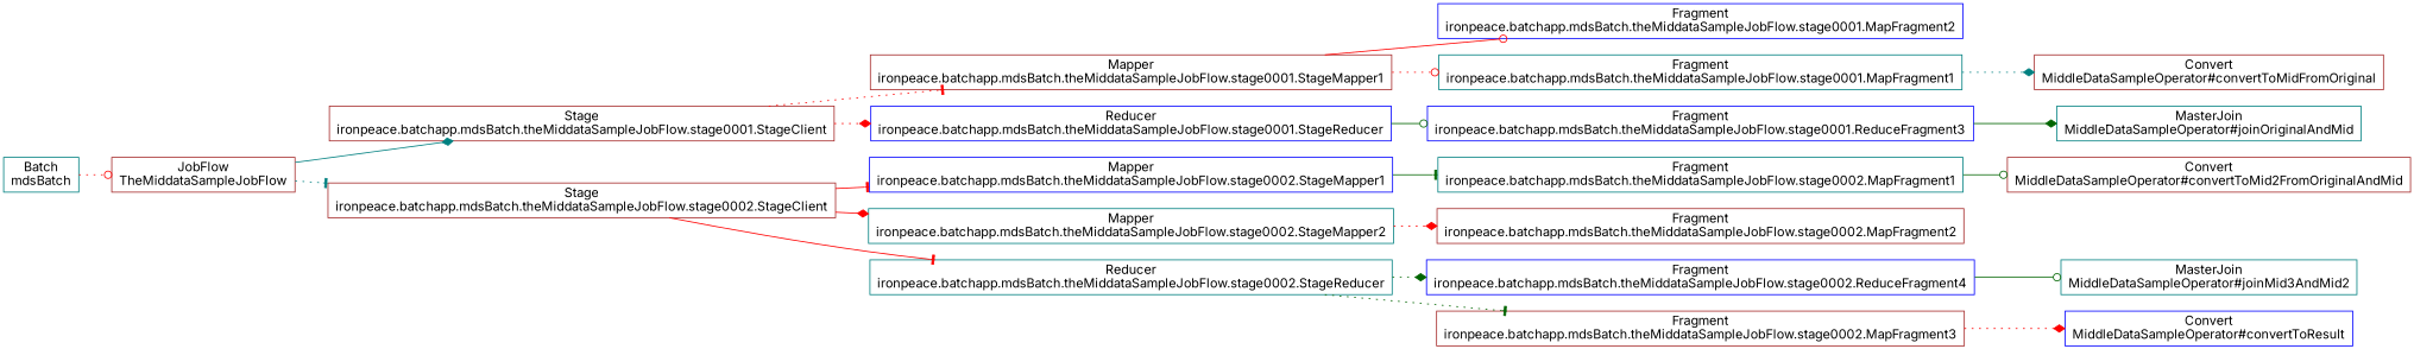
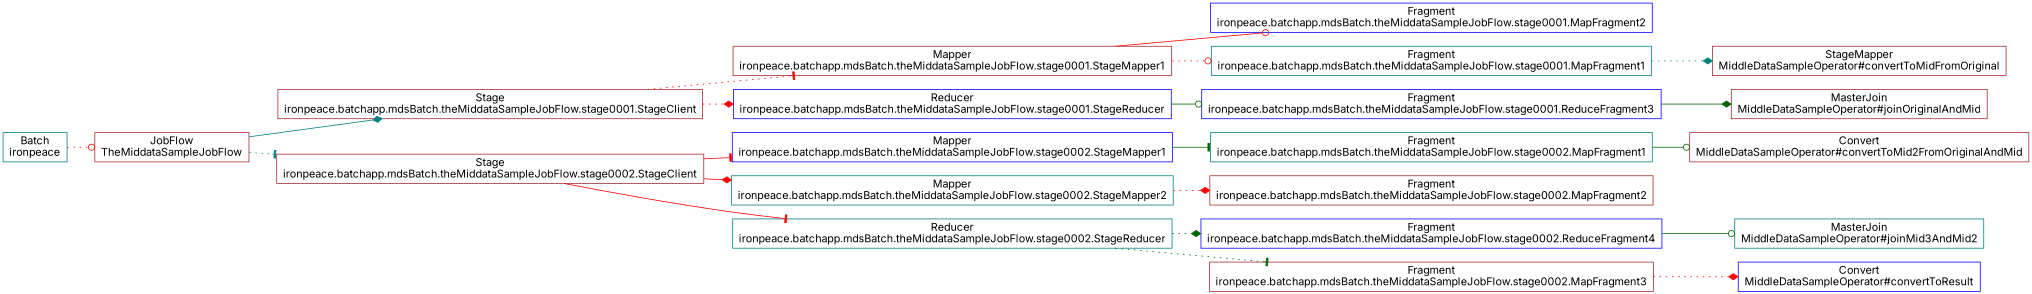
  digraph {
    fontname=Inter
    rankdir=LR
    node [color=brown fontname=Inter shape=box]
    edge [arrowhead=diamond color=red fontname=Inter style=dotted]
-   n1 [color=teal label="Batch\nmdsBatch"]
+   n1 [color=teal label="Batch\nironpeace"]
    n2 [label="JobFlow\nTheMiddataSampleJobFlow"]
    n3 [label="Stage\nironpeace.batchapp.mdsBatch.theMiddataSampleJobFlow.stage0001.StageClient"]
    n4 [label="Stage\nironpeace.batchapp.mdsBatch.theMiddataSampleJobFlow.stage0002.StageClient"]
    n5 [label="Mapper\nironpeace.batchapp.mdsBatch.theMiddataSampleJobFlow.stage0001.StageMapper1"]
    n6 [color=blue label="Reducer\nironpeace.batchapp.mdsBatch.theMiddataSampleJobFlow.stage0001.StageReducer"]
    n7 [color=blue label="Mapper\nironpeace.batchapp.mdsBatch.theMiddataSampleJobFlow.stage0002.StageMapper1"]
    n8 [color=teal label="Mapper\nironpeace.batchapp.mdsBatch.theMiddataSampleJobFlow.stage0002.StageMapper2"]
    n9 [color=teal label="Reducer\nironpeace.batchapp.mdsBatch.theMiddataSampleJobFlow.stage0002.StageReducer"]
    n10 [color=blue label="Fragment\nironpeace.batchapp.mdsBatch.theMiddataSampleJobFlow.stage0001.MapFragment2"]
    n11 [color=teal label="Fragment\nironpeace.batchapp.mdsBatch.theMiddataSampleJobFlow.stage0001.MapFragment1"]
    n12 [color=blue label="Fragment\nironpeace.batchapp.mdsBatch.theMiddataSampleJobFlow.stage0001.ReduceFragment3"]
-   n13 [label="Convert\nMiddleDataSampleOperator#convertToMidFromOriginal"]
-   n14 [color=teal label="MasterJoin\nMiddleDataSampleOperator#joinOriginalAndMid"]
+   n13 [label="StageMapper\nMiddleDataSampleOperator#convertToMidFromOriginal"]
+   n14 [label="MasterJoin\nMiddleDataSampleOperator#joinOriginalAndMid"]
    n15 [color=teal label="Fragment\nironpeace.batchapp.mdsBatch.theMiddataSampleJobFlow.stage0002.MapFragment1"]
    n16 [label="Fragment\nironpeace.batchapp.mdsBatch.theMiddataSampleJobFlow.stage0002.MapFragment2"]
    n17 [color=blue label="Fragment\nironpeace.batchapp.mdsBatch.theMiddataSampleJobFlow.stage0002.ReduceFragment4"]
    n18 [label="Fragment\nironpeace.batchapp.mdsBatch.theMiddataSampleJobFlow.stage0002.MapFragment3"]
    n19 [label="Convert\nMiddleDataSampleOperator#convertToMid2FromOriginalAndMid"]
    n20 [color=teal label="MasterJoin\nMiddleDataSampleOperator#joinMid3AndMid2"]
    n21 [color=blue label="Convert\nMiddleDataSampleOperator#convertToResult"]
    n1 -> n2 [arrowhead=odot]
    n2 -> n3 [color=teal style=solid]
    n2 -> n4 [arrowhead=tee color=teal]
    n3 -> n5 [arrowhead=tee]
    n3 -> n6
    n4 -> n7 [arrowhead=tee style=solid]
    n4 -> n8 [style=solid]
    n4 -> n9 [arrowhead=tee style=solid]
    n5 -> n10 [arrowhead=odot style=solid]
    n5 -> n11 [arrowhead=odot]
    n6 -> n12 [arrowhead=odot color=darkgreen style=solid]
    n7 -> n15 [arrowhead=tee color=darkgreen style=solid]
    n8 -> n16
    n9 -> n17 [color=darkgreen]
    n9 -> n18 [arrowhead=tee color=darkgreen]
    n11 -> n13 [color=teal]
    n12 -> n14 [color=darkgreen style=solid]
    n15 -> n19 [arrowhead=odot color=darkgreen style=solid]
    n17 -> n20 [arrowhead=odot color=darkgreen style=solid]
    n18 -> n21
  }
